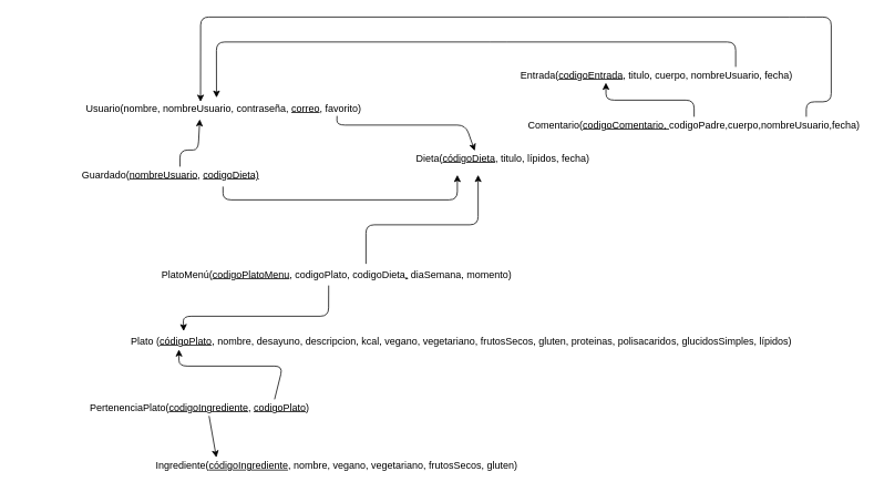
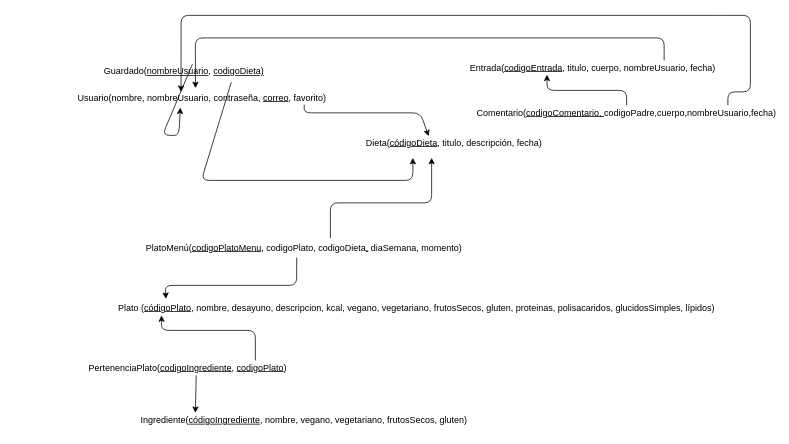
  <mxCell id="0" />
  <mxCell id="1" parent="0" />
  <mxCell id="2" value="Usuario(nombre, nombreUsuario, contraseña, &lt;u&gt;correo&lt;/u&gt;, favorito)" style="text;html=1;strokeColor=none;fillColor=none;align=center;verticalAlign=middle;whiteSpace=wrap;rounded=0;" parent="1" vertex="1"><mxGeometry x="84" y="120" width="370" height="20" as="geometry" /></mxCell>
  <mxCell id="3" value="Plato (&lt;u&gt;códigoPlato&lt;/u&gt;, nombre, desayuno, descripcion, kcal, vegano, vegetariano, frutosSecos, gluten, proteinas, polisacaridos, glucidosSimples, lípidos)" style="text;html=1;strokeColor=none;fillColor=none;align=center;verticalAlign=middle;whiteSpace=wrap;rounded=0;" parent="1" vertex="1"><mxGeometry x="80" y="400" width="950" height="20" as="geometry" /></mxCell>
  <mxCell id="4" value="Ingrediente(&lt;u&gt;códigoIngrediente&lt;/u&gt;, nombre, vegano, vegetariano, frutosSecos, gluten)" style="text;html=1;strokeColor=none;fillColor=none;align=center;verticalAlign=middle;whiteSpace=wrap;rounded=0;" parent="1" vertex="1"><mxGeometry x="115" y="550" width="580" height="20" as="geometry" /></mxCell>
- <mxCell id="5" value="Dieta(&lt;u&gt;códigoDieta&lt;/u&gt;, titulo, lípidos, fecha)" style="text;html=1;strokeColor=none;fillColor=none;align=center;verticalAlign=middle;whiteSpace=wrap;rounded=0;" parent="1" vertex="1"><mxGeometry x="480" y="180" width="250" height="20" as="geometry" /></mxCell>
- <mxCell id="6" value="Guardado(&lt;u&gt;nombreUsuario&lt;/u&gt;, &lt;u&gt;codigoDieta)&lt;/u&gt;" style="text;html=1;strokeColor=none;fillColor=none;align=center;verticalAlign=middle;whiteSpace=wrap;rounded=0;" parent="1" vertex="1"><mxGeometry x="20" y="200" width="370" height="20" as="geometry" /></mxCell>
- <mxCell id="7" value="PertenenciaPlato(&lt;u&gt;codigoIngrediente&lt;/u&gt;, &lt;u&gt;codigoPlato&lt;/u&gt;)" style="text;html=1;strokeColor=none;fillColor=none;align=center;verticalAlign=middle;whiteSpace=wrap;rounded=0;" parent="1" vertex="1"><mxGeometry x="60" y="480" width="360" height="20" as="geometry" /></mxCell>
+ <mxCell id="5" value="Dieta(&lt;u&gt;códigoDieta&lt;/u&gt;, titulo, descripción, fecha)" style="text;html=1;strokeColor=none;fillColor=none;align=center;verticalAlign=middle;whiteSpace=wrap;rounded=0;" parent="1" vertex="1"><mxGeometry x="480" y="180" width="250" height="20" as="geometry" /></mxCell>
+ <mxCell id="6" value="Guardado(&lt;u&gt;nombreUsuario&lt;/u&gt;, &lt;u&gt;codigoDieta)&lt;/u&gt;" style="text;html=1;strokeColor=none;fillColor=none;align=center;verticalAlign=middle;whiteSpace=wrap;rounded=0;" parent="1" vertex="1"><mxGeometry x="60" y="85" width="370" height="20" as="geometry" /></mxCell>
+ <mxCell id="7" value="PertenenciaPlato(&lt;u&gt;codigoIngrediente&lt;/u&gt;, &lt;u&gt;codigoPlato&lt;/u&gt;)" style="text;html=1;strokeColor=none;fillColor=none;align=center;verticalAlign=middle;whiteSpace=wrap;rounded=0;" parent="1" vertex="1"><mxGeometry x="70" y="480" width="360" height="20" as="geometry" /></mxCell>
  <mxCell id="8" value="PlatoMenú(&lt;u&gt;codigoPlatoMenu&lt;/u&gt;,&amp;nbsp;codigoPlato, codigoDieta&lt;u&gt;,&lt;/u&gt;&amp;nbsp;diaSemana, momento)" style="text;html=1;strokeColor=none;fillColor=none;align=center;verticalAlign=middle;whiteSpace=wrap;rounded=0;" parent="1" vertex="1"><mxGeometry x="170" y="320" width="470" height="20" as="geometry" /></mxCell>
  <mxCell id="9" value="" style="endArrow=classic;html=1;exitX=0.53;exitY=0;exitDx=0;exitDy=0;exitPerimeter=0;" parent="1" source="6" edge="1"><mxGeometry width="50" height="50" relative="1" as="geometry"><mxPoint x="250" y="160" as="sourcePoint" /><mxPoint x="240" y="143" as="targetPoint" /><Array as="points"><mxPoint x="216" y="180" /><mxPoint x="238" y="180" /></Array></mxGeometry></mxCell>
  <mxCell id="10" value="" style="endArrow=classic;html=1;exitX=0.67;exitY=1.2;exitDx=0;exitDy=0;exitPerimeter=0;" parent="1" source="6" edge="1"><mxGeometry width="50" height="50" relative="1" as="geometry"><mxPoint x="410" y="220" as="sourcePoint" /><mxPoint x="550" y="210" as="targetPoint" /><Array as="points"><mxPoint x="268" y="240" /><mxPoint x="550" y="240" /></Array></mxGeometry></mxCell>
  <mxCell id="11" value="" style="endArrow=classic;html=1;entryX=0.148;entryY=-0.1;entryDx=0;entryDy=0;entryPerimeter=0;exitX=0.479;exitY=1.15;exitDx=0;exitDy=0;exitPerimeter=0;" parent="1" source="8" target="3" edge="1"><mxGeometry width="50" height="50" relative="1" as="geometry"><mxPoint x="480" y="360" as="sourcePoint" /><mxPoint x="530" y="310" as="targetPoint" /><Array as="points"><mxPoint x="395" y="380" /><mxPoint x="220" y="380" /></Array></mxGeometry></mxCell>
  <mxCell id="12" value="" style="endArrow=classic;html=1;entryX=0.25;entryY=0;entryDx=0;entryDy=0;exitX=0.531;exitY=1;exitDx=0;exitDy=0;exitPerimeter=0;" parent="1" source="7" target="4" edge="1"><mxGeometry width="50" height="50" relative="1" as="geometry"><mxPoint x="430" y="530" as="sourcePoint" /><mxPoint x="480" y="480" as="targetPoint" /></mxGeometry></mxCell>
  <mxCell id="13" value="" style="endArrow=classic;html=1;entryX=0.142;entryY=1;entryDx=0;entryDy=0;entryPerimeter=0;exitX=0.75;exitY=0;exitDx=0;exitDy=0;" parent="1" source="7" target="3" edge="1"><mxGeometry width="50" height="50" relative="1" as="geometry"><mxPoint x="280" y="490" as="sourcePoint" /><mxPoint x="330" y="440" as="targetPoint" /><Array as="points"><mxPoint x="340" y="440" /><mxPoint x="215" y="440" /></Array></mxGeometry></mxCell>
  <mxCell id="14" value="" style="endArrow=classic;html=1;" parent="1" edge="1"><mxGeometry width="50" height="50" relative="1" as="geometry"><mxPoint x="440" y="317" as="sourcePoint" /><mxPoint x="575" y="210" as="targetPoint" /><Array as="points"><mxPoint x="440" y="270" /><mxPoint x="575" y="270" /></Array></mxGeometry></mxCell>
  <mxCell id="15" value="" style="endArrow=classic;html=1;exitX=0.868;exitY=0.95;exitDx=0;exitDy=0;exitPerimeter=0;entryX=0.364;entryY=0.05;entryDx=0;entryDy=0;entryPerimeter=0;" parent="1" source="2" target="5" edge="1"><mxGeometry width="50" height="50" relative="1" as="geometry"><mxPoint x="470" y="190" as="sourcePoint" /><mxPoint x="520" y="140" as="targetPoint" /><Array as="points"><mxPoint x="405" y="150" /><mxPoint x="560" y="150" /></Array></mxGeometry></mxCell>
  <mxCell id="16" value="Entrada(&lt;u&gt;codigoEntrada&lt;/u&gt;, titulo, cuerpo, nombreUsuario, fecha)" style="text;html=1;strokeColor=none;fillColor=none;align=center;verticalAlign=middle;whiteSpace=wrap;rounded=0;" parent="1" vertex="1"><mxGeometry x="600" y="80" width="380" height="20" as="geometry" /></mxCell>
  <mxCell id="17" value="" style="endArrow=classic;html=1;exitX=0.75;exitY=0;exitDx=0;exitDy=0;entryX=0.476;entryY=-0.15;entryDx=0;entryDy=0;entryPerimeter=0;" parent="1" source="16" target="2" edge="1"><mxGeometry width="50" height="50" relative="1" as="geometry"><mxPoint x="880" y="70" as="sourcePoint" /><mxPoint x="260" y="110" as="targetPoint" /><Array as="points"><mxPoint x="885" y="50" /><mxPoint x="600" y="50" /><mxPoint x="260" y="50" /></Array></mxGeometry></mxCell>
  <mxCell id="18" value="Comentario(&lt;u&gt;codigoComentario,&amp;nbsp;&lt;/u&gt;codigoPadre,cuerpo,nombreUsuario,fecha)" style="text;html=1;strokeColor=none;fillColor=none;align=center;verticalAlign=middle;whiteSpace=wrap;rounded=0;" parent="1" vertex="1"><mxGeometry x="720" y="140" width="230" height="20" as="geometry" /></mxCell>
  <mxCell id="19" value="" style="endArrow=classic;html=1;entryX=0.339;entryY=0.95;entryDx=0;entryDy=0;entryPerimeter=0;exitX=0.5;exitY=0;exitDx=0;exitDy=0;" parent="1" source="18" target="16" edge="1"><mxGeometry width="50" height="50" relative="1" as="geometry"><mxPoint x="750" y="160" as="sourcePoint" /><mxPoint x="800" y="110" as="targetPoint" /><Array as="points"><mxPoint x="835" y="120" /><mxPoint x="729" y="120" /></Array></mxGeometry></mxCell>
  <mxCell id="20" value="" style="endArrow=classic;html=1;entryX=0.424;entryY=0.1;entryDx=0;entryDy=0;entryPerimeter=0;" parent="1" target="2" edge="1"><mxGeometry width="50" height="50" relative="1" as="geometry"><mxPoint x="970" y="140" as="sourcePoint" /><mxPoint x="270" y="110" as="targetPoint" /><Array as="points"><mxPoint x="970" y="122" /><mxPoint x="1000" y="122" /><mxPoint x="1000" y="20" /><mxPoint x="960" y="20" /><mxPoint x="241" y="20" /></Array></mxGeometry></mxCell>
